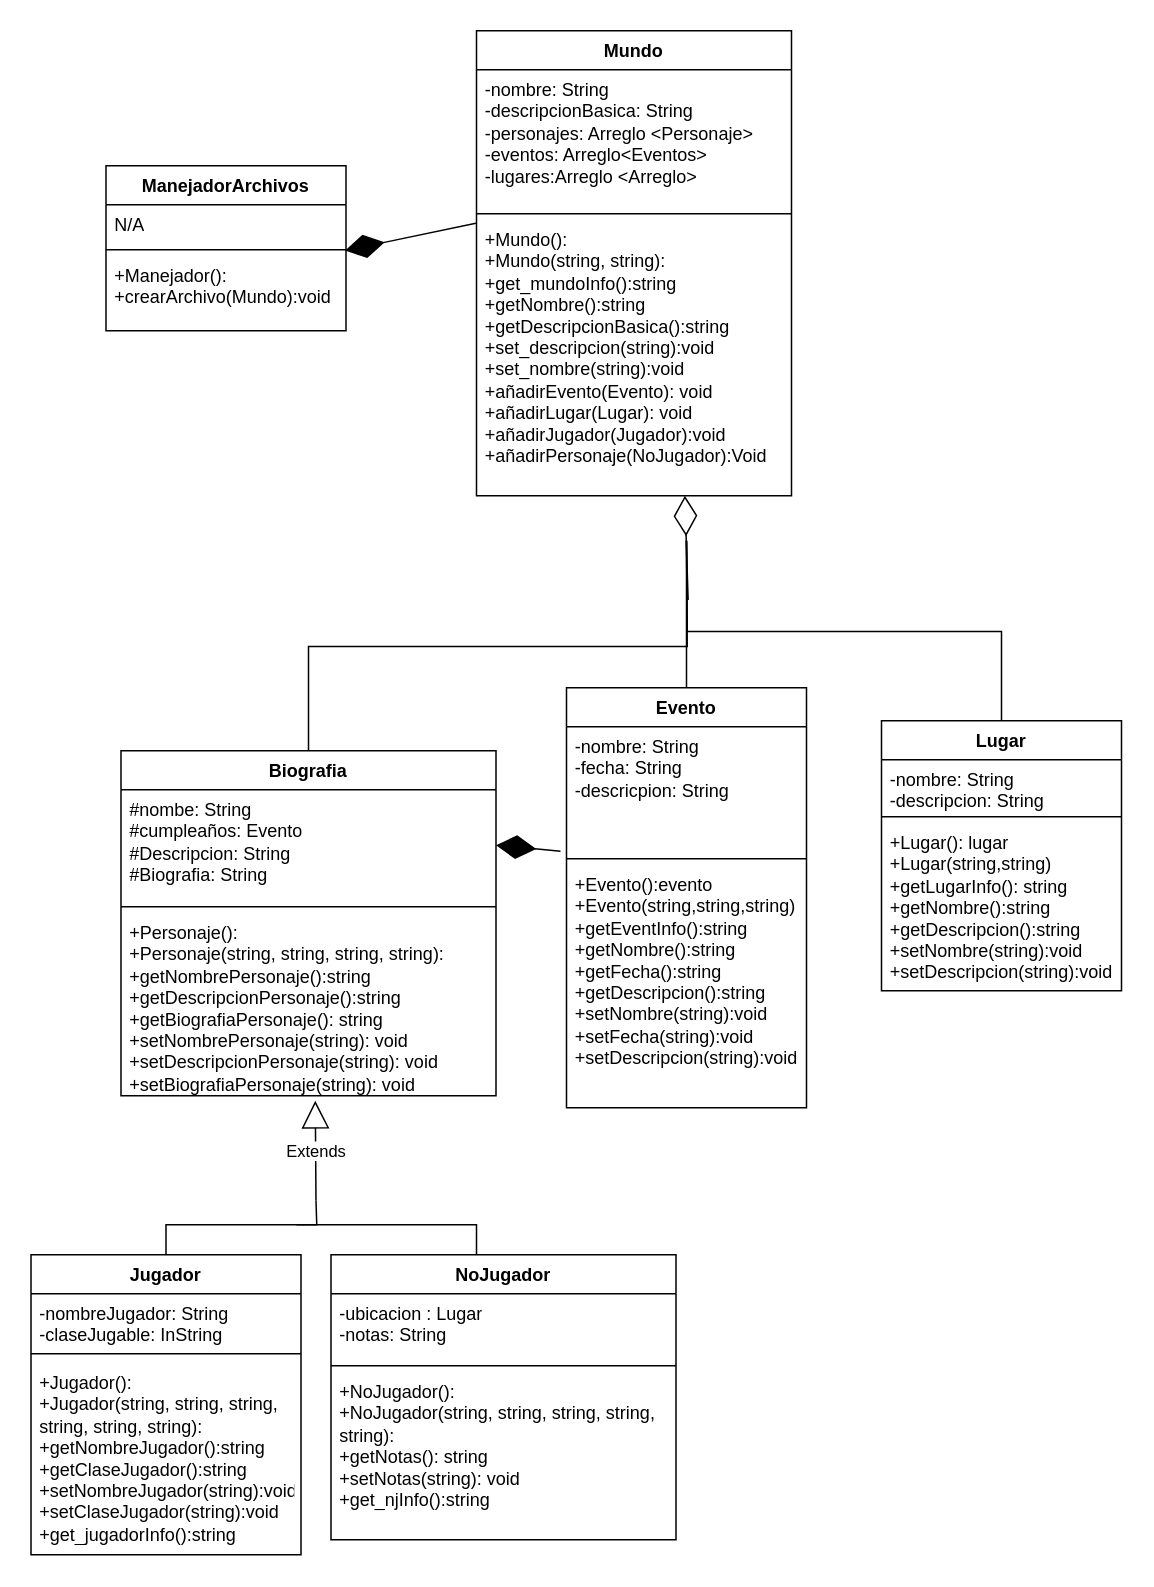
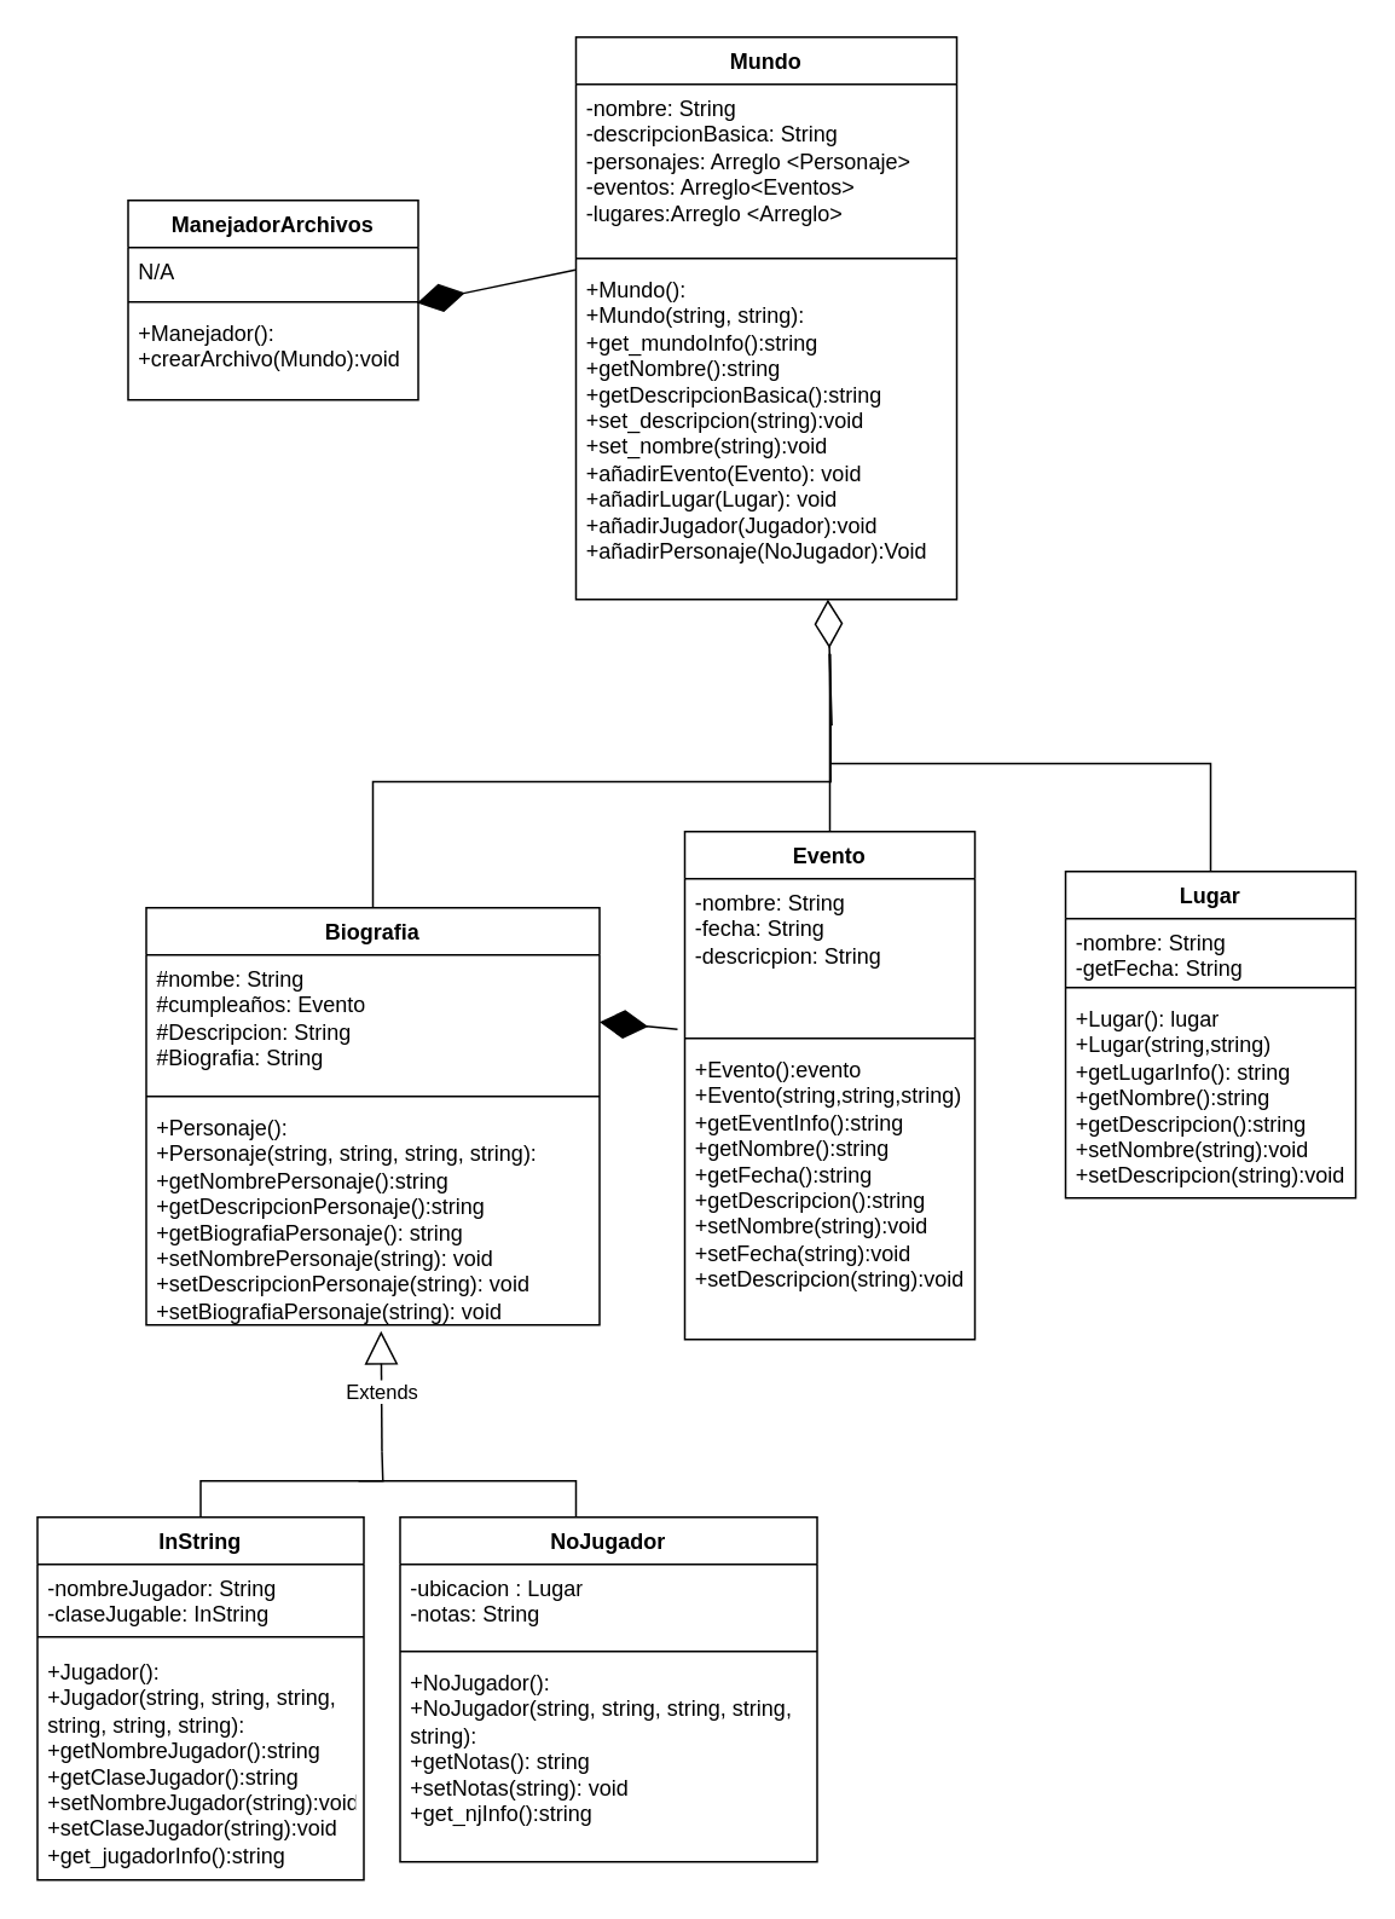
  <mxCell id="0" />
  <mxCell id="1" parent="0" />
  <mxCell id="2" value="Mundo" style="swimlane;fontStyle=1;align=center;verticalAlign=top;childLayout=stackLayout;horizontal=1;startSize=26;horizontalStack=0;resizeParent=1;resizeParentMax=0;resizeLast=0;collapsible=1;marginBottom=0;whiteSpace=wrap;html=1;" parent="1" vertex="1"><mxGeometry x="317" y="20" width="210" height="310" as="geometry" /></mxCell>
  <mxCell id="3" value="-nombre: String&lt;br&gt;-descripcionBasica: String&lt;br&gt;-personajes: Arreglo &amp;lt;Personaje&amp;gt;&lt;br&gt;-eventos: Arreglo&amp;lt;Eventos&amp;gt;&lt;br&gt;-lugares:Arreglo &amp;lt;Arreglo&amp;gt;" style="text;strokeColor=none;fillColor=none;align=left;verticalAlign=top;spacingLeft=4;spacingRight=4;overflow=hidden;rotatable=0;points=[[0,0.5],[1,0.5]];portConstraint=eastwest;whiteSpace=wrap;html=1;" parent="2" vertex="1"><mxGeometry y="26" width="210" height="92" as="geometry" /></mxCell>
  <mxCell id="4" value="" style="line;strokeWidth=1;fillColor=none;align=left;verticalAlign=middle;spacingTop=-1;spacingLeft=3;spacingRight=3;rotatable=0;labelPosition=right;points=[];portConstraint=eastwest;strokeColor=inherit;" parent="2" vertex="1"><mxGeometry y="118" width="210" height="8" as="geometry" /></mxCell>
  <mxCell id="5" value="+Mundo():&lt;br&gt;+Mundo(string, string):&lt;br&gt;+get_mundoInfo():string&lt;br&gt;+getNombre():string&lt;br&gt;+getDescripcionBasica():string&lt;br&gt;+set_descripcion(string):void&lt;br&gt;+set_nombre(string):void&lt;br&gt;+añadirEvento(Evento): void&lt;br&gt;+añadirLugar(Lugar): void&lt;br&gt;+añadirJugador(Jugador):void&lt;br&gt;+añadirPersonaje(NoJugador):Void&lt;br&gt;" style="text;strokeColor=none;fillColor=none;align=left;verticalAlign=top;spacingLeft=4;spacingRight=4;overflow=hidden;rotatable=0;points=[[0,0.5],[1,0.5]];portConstraint=eastwest;whiteSpace=wrap;html=1;" parent="2" vertex="1"><mxGeometry y="126" width="210" height="184" as="geometry" /></mxCell>
  <mxCell id="6" style="edgeStyle=orthogonalEdgeStyle;rounded=0;orthogonalLoop=1;jettySize=auto;html=1;exitX=0.5;exitY=0;exitDx=0;exitDy=0;endArrow=none;endFill=0;" parent="1" source="7" edge="1"><mxGeometry relative="1" as="geometry"><mxPoint x="457" y="360" as="targetPoint" /></mxGeometry></mxCell>
  <mxCell id="7" value="Biografia" style="swimlane;fontStyle=1;align=center;verticalAlign=top;childLayout=stackLayout;horizontal=1;startSize=26;horizontalStack=0;resizeParent=1;resizeParentMax=0;resizeLast=0;collapsible=1;marginBottom=0;whiteSpace=wrap;html=1;" parent="1" vertex="1"><mxGeometry x="80" y="500" width="250" height="230" as="geometry"><mxRectangle x="10" y="318" width="100" height="30" as="alternateBounds" /></mxGeometry></mxCell>
  <mxCell id="8" value="#nombe: String&lt;br&gt;#cumpleaños: Evento&lt;br&gt;#Descripcion: String&lt;br&gt;#Biografia: String" style="text;strokeColor=none;fillColor=none;align=left;verticalAlign=top;spacingLeft=4;spacingRight=4;overflow=hidden;rotatable=0;points=[[0,0.5],[1,0.5]];portConstraint=eastwest;whiteSpace=wrap;html=1;" parent="7" vertex="1"><mxGeometry y="26" width="250" height="74" as="geometry" /></mxCell>
  <mxCell id="9" value="" style="line;strokeWidth=1;fillColor=none;align=left;verticalAlign=middle;spacingTop=-1;spacingLeft=3;spacingRight=3;rotatable=0;labelPosition=right;points=[];portConstraint=eastwest;strokeColor=inherit;" parent="7" vertex="1"><mxGeometry y="100" width="250" height="8" as="geometry" /></mxCell>
  <mxCell id="10" value="+Personaje():&lt;br&gt;+Personaje(string, string, string, string):&lt;br&gt;+getNombrePersonaje():string&lt;br&gt;+getDescripcionPersonaje():string&lt;br&gt;+getBiografiaPersonaje(): string&lt;br&gt;+setNombrePersonaje(string): void&lt;br style=&quot;border-color: var(--border-color);&quot;&gt;+setDescripcionPersonaje(string): void&lt;br style=&quot;border-color: var(--border-color);&quot;&gt;+setBiografiaPersonaje(string): void" style="text;strokeColor=none;fillColor=none;align=left;verticalAlign=top;spacingLeft=4;spacingRight=4;overflow=hidden;rotatable=0;points=[[0,0.5],[1,0.5]];portConstraint=eastwest;whiteSpace=wrap;html=1;" parent="7" vertex="1"><mxGeometry y="108" width="250" height="122" as="geometry" /></mxCell>
  <mxCell id="11" style="edgeStyle=orthogonalEdgeStyle;rounded=0;orthogonalLoop=1;jettySize=auto;html=1;exitX=0.5;exitY=0;exitDx=0;exitDy=0;endArrow=none;endFill=0;" parent="1" source="12" edge="1"><mxGeometry relative="1" as="geometry"><mxPoint x="457" y="360" as="targetPoint" /></mxGeometry></mxCell>
  <mxCell id="12" value="Evento" style="swimlane;fontStyle=1;align=center;verticalAlign=top;childLayout=stackLayout;horizontal=1;startSize=26;horizontalStack=0;resizeParent=1;resizeParentMax=0;resizeLast=0;collapsible=1;marginBottom=0;whiteSpace=wrap;html=1;" parent="1" vertex="1"><mxGeometry x="377" y="458" width="160" height="280" as="geometry" /></mxCell>
  <mxCell id="13" value="-nombre: String&lt;br&gt;-fecha: String&lt;br&gt;-descricpion: String" style="text;strokeColor=none;fillColor=none;align=left;verticalAlign=top;spacingLeft=4;spacingRight=4;overflow=hidden;rotatable=0;points=[[0,0.5],[1,0.5]];portConstraint=eastwest;whiteSpace=wrap;html=1;" parent="12" vertex="1"><mxGeometry y="26" width="160" height="84" as="geometry" /></mxCell>
  <mxCell id="14" value="" style="line;strokeWidth=1;fillColor=none;align=left;verticalAlign=middle;spacingTop=-1;spacingLeft=3;spacingRight=3;rotatable=0;labelPosition=right;points=[];portConstraint=eastwest;strokeColor=inherit;" parent="12" vertex="1"><mxGeometry y="110" width="160" height="8" as="geometry" /></mxCell>
  <mxCell id="15" value="+Evento():evento&lt;br&gt;+Evento(string,string,string)&lt;br&gt;+getEventInfo():string&lt;br&gt;+getNombre():string&lt;br&gt;+getFecha():string&lt;br&gt;+getDescripcion():string&lt;br&gt;+setNombre(string):void&lt;br&gt;+setFecha(string):void&lt;br&gt;+setDescripcion(string):void" style="text;strokeColor=none;fillColor=none;align=left;verticalAlign=top;spacingLeft=4;spacingRight=4;overflow=hidden;rotatable=0;points=[[0,0.5],[1,0.5]];portConstraint=eastwest;whiteSpace=wrap;html=1;" parent="12" vertex="1"><mxGeometry y="118" width="160" height="162" as="geometry" /></mxCell>
  <mxCell id="16" style="edgeStyle=orthogonalEdgeStyle;rounded=0;orthogonalLoop=1;jettySize=auto;html=1;exitX=0.5;exitY=0;exitDx=0;exitDy=0;endArrow=none;endFill=0;" parent="1" source="17" edge="1"><mxGeometry relative="1" as="geometry"><mxPoint x="457" y="360" as="targetPoint" /></mxGeometry></mxCell>
  <mxCell id="17" value="Lugar" style="swimlane;fontStyle=1;align=center;verticalAlign=top;childLayout=stackLayout;horizontal=1;startSize=26;horizontalStack=0;resizeParent=1;resizeParentMax=0;resizeLast=0;collapsible=1;marginBottom=0;whiteSpace=wrap;html=1;" parent="1" vertex="1"><mxGeometry x="587" y="480" width="160" height="180" as="geometry" /></mxCell>
- <mxCell id="18" value="-nombre: String&lt;br&gt;-descripcion: String" style="text;strokeColor=none;fillColor=none;align=left;verticalAlign=top;spacingLeft=4;spacingRight=4;overflow=hidden;rotatable=0;points=[[0,0.5],[1,0.5]];portConstraint=eastwest;whiteSpace=wrap;html=1;" parent="17" vertex="1"><mxGeometry y="26" width="160" height="34" as="geometry" /></mxCell>
+ <mxCell id="18" value="-nombre: String&lt;br&gt;-getFecha: String" style="text;strokeColor=none;fillColor=none;align=left;verticalAlign=top;spacingLeft=4;spacingRight=4;overflow=hidden;rotatable=0;points=[[0,0.5],[1,0.5]];portConstraint=eastwest;whiteSpace=wrap;html=1;" parent="17" vertex="1"><mxGeometry y="26" width="160" height="34" as="geometry" /></mxCell>
  <mxCell id="19" value="" style="line;strokeWidth=1;fillColor=none;align=left;verticalAlign=middle;spacingTop=-1;spacingLeft=3;spacingRight=3;rotatable=0;labelPosition=right;points=[];portConstraint=eastwest;strokeColor=inherit;" parent="17" vertex="1"><mxGeometry y="60" width="160" height="8" as="geometry" /></mxCell>
  <mxCell id="20" value="+Lugar(): lugar&lt;br&gt;+Lugar(string,string)&lt;br&gt;+getLugarInfo(): string&lt;br&gt;+getNombre():string&lt;br&gt;+getDescripcion():string&lt;br&gt;+setNombre(string):void&lt;br&gt;+setDescripcion(string):void" style="text;strokeColor=none;fillColor=none;align=left;verticalAlign=top;spacingLeft=4;spacingRight=4;overflow=hidden;rotatable=0;points=[[0,0.5],[1,0.5]];portConstraint=eastwest;whiteSpace=wrap;html=1;" parent="17" vertex="1"><mxGeometry y="68" width="160" height="112" as="geometry" /></mxCell>
  <mxCell id="21" style="edgeStyle=orthogonalEdgeStyle;rounded=0;orthogonalLoop=1;jettySize=auto;html=1;endArrow=none;endFill=0;" parent="1" edge="1"><mxGeometry relative="1" as="geometry"><mxPoint x="197" y="816" as="targetPoint" /><Array as="points"><mxPoint x="317" y="816" /></Array><mxPoint x="317" y="836" as="sourcePoint" /></mxGeometry></mxCell>
  <mxCell id="22" style="edgeStyle=orthogonalEdgeStyle;rounded=0;orthogonalLoop=1;jettySize=auto;html=1;exitX=0.5;exitY=0;exitDx=0;exitDy=0;endArrow=none;endFill=0;" edge="1" parent="1" source="23"><mxGeometry relative="1" as="geometry"><mxPoint x="210" y="800" as="targetPoint" /></mxGeometry></mxCell>
- <mxCell id="23" value="Jugador" style="swimlane;fontStyle=1;align=center;verticalAlign=top;childLayout=stackLayout;horizontal=1;startSize=26;horizontalStack=0;resizeParent=1;resizeParentMax=0;resizeLast=0;collapsible=1;marginBottom=0;whiteSpace=wrap;html=1;" parent="1" vertex="1"><mxGeometry x="20" y="836" width="180" height="200" as="geometry" /></mxCell>
+ <mxCell id="23" value="InString" style="swimlane;fontStyle=1;align=center;verticalAlign=top;childLayout=stackLayout;horizontal=1;startSize=26;horizontalStack=0;resizeParent=1;resizeParentMax=0;resizeLast=0;collapsible=1;marginBottom=0;whiteSpace=wrap;html=1;" parent="1" vertex="1"><mxGeometry x="20" y="836" width="180" height="200" as="geometry" /></mxCell>
  <mxCell id="24" value="-nombreJugador: String&lt;br style=&quot;border-color: var(--border-color);&quot;&gt;-claseJugable: InString" style="text;strokeColor=none;fillColor=none;align=left;verticalAlign=top;spacingLeft=4;spacingRight=4;overflow=hidden;rotatable=0;points=[[0,0.5],[1,0.5]];portConstraint=eastwest;whiteSpace=wrap;html=1;" parent="23" vertex="1"><mxGeometry y="26" width="180" height="34" as="geometry" /></mxCell>
  <mxCell id="25" value="" style="line;strokeWidth=1;fillColor=none;align=left;verticalAlign=middle;spacingTop=-1;spacingLeft=3;spacingRight=3;rotatable=0;labelPosition=right;points=[];portConstraint=eastwest;strokeColor=inherit;" parent="23" vertex="1"><mxGeometry y="60" width="180" height="12" as="geometry" /></mxCell>
  <mxCell id="26" value="+Jugador():&lt;br&gt;+Jugador(string, string, string, string, string, string):&lt;br&gt;+getNombreJugador():string&lt;br&gt;+getClaseJugador():string&lt;br&gt;+setNombreJugador(string):void&lt;br&gt;+setClaseJugador(string):void&lt;br&gt;+get_jugadorInfo():string" style="text;strokeColor=none;fillColor=none;align=left;verticalAlign=top;spacingLeft=4;spacingRight=4;overflow=hidden;rotatable=0;points=[[0,0.5],[1,0.5]];portConstraint=eastwest;whiteSpace=wrap;html=1;" parent="23" vertex="1"><mxGeometry y="72" width="180" height="128" as="geometry" /></mxCell>
  <mxCell id="27" value="NoJugador" style="swimlane;fontStyle=1;align=center;verticalAlign=top;childLayout=stackLayout;horizontal=1;startSize=26;horizontalStack=0;resizeParent=1;resizeParentMax=0;resizeLast=0;collapsible=1;marginBottom=0;whiteSpace=wrap;html=1;" parent="1" vertex="1"><mxGeometry x="220" y="836" width="230" height="190" as="geometry" /></mxCell>
  <mxCell id="28" value="-ubicacion : Lugar&lt;br&gt;-notas: String" style="text;strokeColor=none;fillColor=none;align=left;verticalAlign=top;spacingLeft=4;spacingRight=4;overflow=hidden;rotatable=0;points=[[0,0.5],[1,0.5]];portConstraint=eastwest;whiteSpace=wrap;html=1;" parent="27" vertex="1"><mxGeometry y="26" width="230" height="44" as="geometry" /></mxCell>
  <mxCell id="29" value="" style="line;strokeWidth=1;fillColor=none;align=left;verticalAlign=middle;spacingTop=-1;spacingLeft=3;spacingRight=3;rotatable=0;labelPosition=right;points=[];portConstraint=eastwest;strokeColor=inherit;" parent="27" vertex="1"><mxGeometry y="70" width="230" height="8" as="geometry" /></mxCell>
  <mxCell id="30" value="+NoJugador():&lt;br&gt;+NoJugador(string, string, string, string, string):&lt;br&gt;+getNotas(): string&lt;br&gt;+setNotas(string): void&lt;br&gt;+get_njInfo():string" style="text;strokeColor=none;fillColor=none;align=left;verticalAlign=top;spacingLeft=4;spacingRight=4;overflow=hidden;rotatable=0;points=[[0,0.5],[1,0.5]];portConstraint=eastwest;whiteSpace=wrap;html=1;" parent="27" vertex="1"><mxGeometry y="78" width="230" height="112" as="geometry" /></mxCell>
  <mxCell id="31" value="" style="endArrow=diamondThin;endFill=1;endSize=24;html=1;rounded=0;exitX=-0.025;exitY=0.988;exitDx=0;exitDy=0;exitPerimeter=0;entryX=1;entryY=0.5;entryDx=0;entryDy=0;" parent="1" source="13" target="8" edge="1"><mxGeometry width="160" relative="1" as="geometry"><mxPoint x="127" y="530" as="sourcePoint" /><mxPoint x="267" y="530" as="targetPoint" /></mxGeometry></mxCell>
  <mxCell id="32" value="ManejadorArchivos" style="swimlane;fontStyle=1;align=center;verticalAlign=top;childLayout=stackLayout;horizontal=1;startSize=26;horizontalStack=0;resizeParent=1;resizeParentMax=0;resizeLast=0;collapsible=1;marginBottom=0;whiteSpace=wrap;html=1;" vertex="1" parent="1"><mxGeometry x="70" y="110" width="160" height="110" as="geometry" /></mxCell>
  <mxCell id="33" value="N/A" style="text;strokeColor=none;fillColor=none;align=left;verticalAlign=top;spacingLeft=4;spacingRight=4;overflow=hidden;rotatable=0;points=[[0,0.5],[1,0.5]];portConstraint=eastwest;whiteSpace=wrap;html=1;" vertex="1" parent="32"><mxGeometry y="26" width="160" height="26" as="geometry" /></mxCell>
  <mxCell id="34" value="" style="line;strokeWidth=1;fillColor=none;align=left;verticalAlign=middle;spacingTop=-1;spacingLeft=3;spacingRight=3;rotatable=0;labelPosition=right;points=[];portConstraint=eastwest;strokeColor=inherit;" vertex="1" parent="32"><mxGeometry y="52" width="160" height="8" as="geometry" /></mxCell>
  <mxCell id="35" value="+Manejador():&lt;br&gt;+crearArchivo(Mundo):void" style="text;strokeColor=none;fillColor=none;align=left;verticalAlign=top;spacingLeft=4;spacingRight=4;overflow=hidden;rotatable=0;points=[[0,0.5],[1,0.5]];portConstraint=eastwest;whiteSpace=wrap;html=1;" vertex="1" parent="32"><mxGeometry y="60" width="160" height="50" as="geometry" /></mxCell>
  <mxCell id="36" value="" style="endArrow=diamondThin;endFill=1;endSize=24;html=1;rounded=0;entryX=0.996;entryY=-0.069;entryDx=0;entryDy=0;entryPerimeter=0;exitX=-0.002;exitY=0.013;exitDx=0;exitDy=0;exitPerimeter=0;" edge="1" parent="1" source="5" target="35"><mxGeometry width="160" relative="1" as="geometry"><mxPoint x="310" y="130" as="sourcePoint" /><mxPoint x="320" y="170" as="targetPoint" /></mxGeometry></mxCell>
  <mxCell id="37" value="" style="endArrow=diamondThin;endFill=0;endSize=24;html=1;rounded=0;entryX=0.623;entryY=1.003;entryDx=0;entryDy=0;entryPerimeter=0;" edge="1" parent="1"><mxGeometry width="160" relative="1" as="geometry"><mxPoint x="458.08" y="399.45" as="sourcePoint" /><mxPoint x="455.91" y="330.002" as="targetPoint" /></mxGeometry></mxCell>
  <mxCell id="38" value="Extends" style="endArrow=block;endSize=16;endFill=0;html=1;rounded=0;entryX=0.518;entryY=1.027;entryDx=0;entryDy=0;entryPerimeter=0;" edge="1" parent="1" target="10"><mxGeometry width="160" relative="1" as="geometry"><mxPoint x="210" y="800" as="sourcePoint" /><mxPoint x="370" y="800" as="targetPoint" /></mxGeometry></mxCell>
